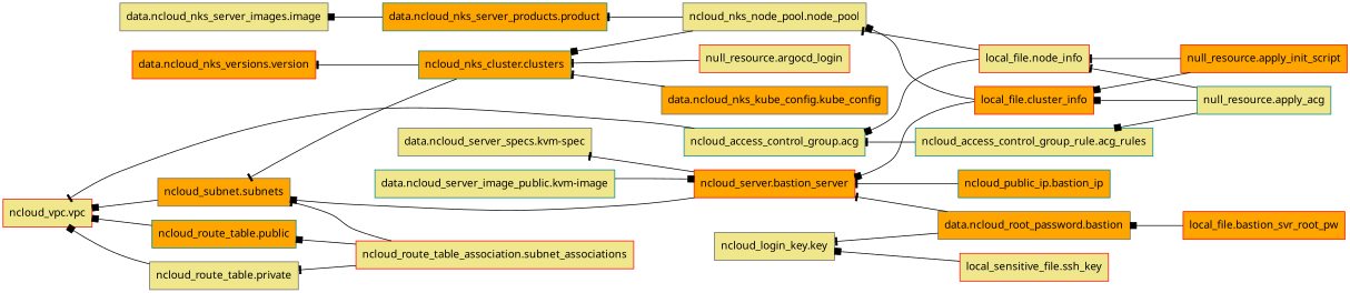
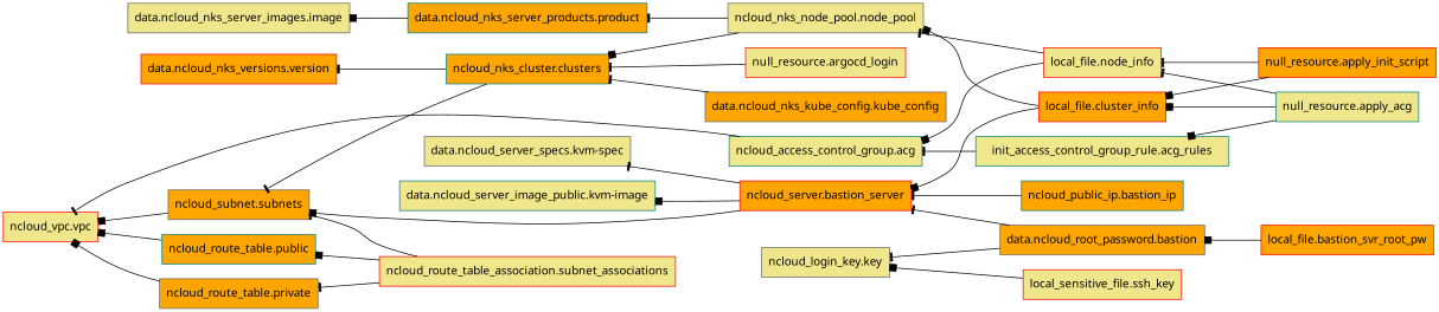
  digraph {
    rankdir=RL
    node [color=red fillcolor=khaki fontname="sans-serif" shape=rect style=filled]
    edge [arrowhead=tee]
    n1 [color=gray40 fillcolor=orange label="data.ncloud_nks_kube_config.kube_config"]
    n2 [color=teal fillcolor=orange label="ncloud_nks_cluster.clusters"]
    n3 [fillcolor=orange label="data.ncloud_nks_versions.version"]
    n4 [color=gray40 fillcolor=orange label="ncloud_subnet.subnets"]
    n5 [color=gray40 label="data.ncloud_nks_server_images.image"]
    n6 [color=teal fillcolor=orange label="data.ncloud_nks_server_products.product"]
    n7 [color=gray40 fillcolor=orange label="data.ncloud_root_password.bastion"]
    n8 [color=gray40 label="ncloud_login_key.key"]
    n9 [fillcolor=orange label="ncloud_server.bastion_server"]
    n10 [color=teal label="data.ncloud_server_image_public.kvm-image"]
    n11 [color=gray40 label="data.ncloud_server_specs.kvm-spec"]
    n12 [fillcolor=orange label="local_file.bastion_svr_root_pw"]
    n13 [fillcolor=orange label="local_file.cluster_info"]
    n14 [color=gray40 label="ncloud_nks_node_pool.node_pool"]
    n15 [label="local_file.node_info"]
    n16 [color=teal label="ncloud_access_control_group.acg"]
    n17 [label="ncloud_vpc.vpc"]
    n18 [label="local_sensitive_file.ssh_key"]
-   n19 [color=teal label="ncloud_access_control_group_rule.acg_rules"]
+   n19 [color=teal label="init_access_control_group_rule.acg_rules"]
    n20 [color=teal fillcolor=orange label="ncloud_public_ip.bastion_ip"]
-   n21 [color=gray40 label="ncloud_route_table.private"]
+   n21 [color=gray40 fillcolor=orange label="ncloud_route_table.private"]
    n22 [color=teal fillcolor=orange label="ncloud_route_table.public"]
    n23 [label="ncloud_route_table_association.subnet_associations"]
    n24 [color=teal label="null_resource.apply_acg"]
    n25 [fillcolor=orange label="null_resource.apply_init_script"]
    n26 [label="null_resource.argocd_login"]
    n1 -> n2
    n2 -> n3
    n2 -> n4
    n4 -> n17 [arrowhead=box]
    n6 -> n5 [arrowhead=box]
    n7 -> n8
    n7 -> n9
    n9 -> n4 [arrowhead=box]
-   n10 -> n9 [arrowhead=box]
+   n9 -> n10 [arrowhead=box]
    n9 -> n11
    n12 -> n7 [arrowhead=box]
    n13 -> n9 [arrowhead=box]
    n13 -> n14 [arrowhead=box]
    n14 -> n2 [arrowhead=box]
    n14 -> n6
    n15 -> n14
    n15 -> n16 [arrowhead=box]
    n16 -> n17
    n18 -> n8 [arrowhead=box]
    n19 -> n16
    n20 -> n9
    n21 -> n17 [arrowhead=box]
    n22 -> n17 [arrowhead=box]
    n23 -> n4
    n23 -> n21
    n23 -> n22 [arrowhead=box]
    n24 -> n13 [arrowhead=box]
    n24 -> n15
    n24 -> n19 [arrowhead=box]
    n25 -> n13 [arrowhead=box]
    n25 -> n15
    n26 -> n2
  }
